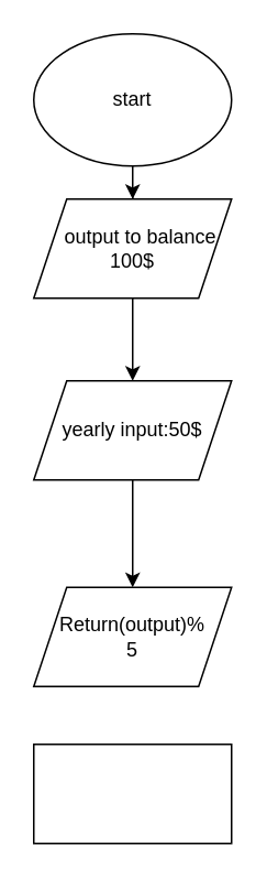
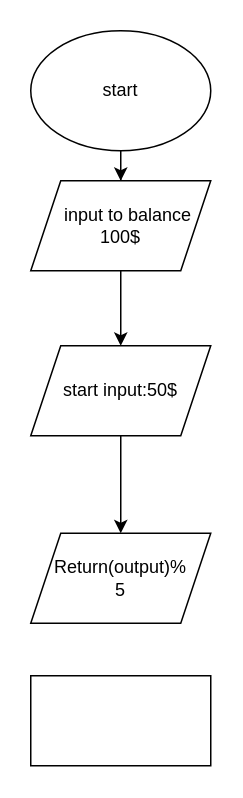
  <mxCell id="0" />
  <mxCell id="1" parent="0" />
  <mxCell id="2" style="edgeStyle=orthogonalEdgeStyle;rounded=0;orthogonalLoop=1;jettySize=auto;html=1;entryX=0.5;entryY=0;entryDx=0;entryDy=0;" edge="1" parent="1" source="3" target="7"><mxGeometry relative="1" as="geometry" /></mxCell>
  <mxCell id="3" value="start" style="ellipse;whiteSpace=wrap;html=1;" vertex="1" parent="1"><mxGeometry x="20" y="20" width="120" height="80" as="geometry" /></mxCell>
  <mxCell id="4" style="edgeStyle=orthogonalEdgeStyle;rounded=0;orthogonalLoop=1;jettySize=auto;html=1;exitX=0.5;exitY=1;exitDx=0;exitDy=0;" edge="1" parent="1"><mxGeometry relative="1" as="geometry"><mxPoint x="80" y="180" as="sourcePoint" /><mxPoint x="80" y="230" as="targetPoint" /></mxGeometry></mxCell>
  <mxCell id="5" style="edgeStyle=orthogonalEdgeStyle;rounded=0;orthogonalLoop=1;jettySize=auto;html=1;exitX=0.5;exitY=1;exitDx=0;exitDy=0;entryX=0.5;entryY=0;entryDx=0;entryDy=0;" edge="1" parent="1" source="6" target="8"><mxGeometry relative="1" as="geometry" /></mxCell>
- <mxCell id="6" value="yearly input:50$" style="shape=parallelogram;perimeter=parallelogramPerimeter;whiteSpace=wrap;html=1;fixedSize=1;" vertex="1" parent="1"><mxGeometry x="20" y="230" width="120" height="60" as="geometry" /></mxCell>
- <mxCell id="7" value="&amp;nbsp; &amp;nbsp;output to balance &lt;br&gt;100$" style="shape=parallelogram;perimeter=parallelogramPerimeter;whiteSpace=wrap;html=1;fixedSize=1;" vertex="1" parent="1"><mxGeometry x="20" y="120" width="120" height="60" as="geometry" /></mxCell>
+ <mxCell id="6" value="start input:50$" style="shape=parallelogram;perimeter=parallelogramPerimeter;whiteSpace=wrap;html=1;fixedSize=1;" vertex="1" parent="1"><mxGeometry x="20" y="230" width="120" height="60" as="geometry" /></mxCell>
+ <mxCell id="7" value="&amp;nbsp; &amp;nbsp;input to balance &lt;br&gt;100$" style="shape=parallelogram;perimeter=parallelogramPerimeter;whiteSpace=wrap;html=1;fixedSize=1;" vertex="1" parent="1"><mxGeometry x="20" y="120" width="120" height="60" as="geometry" /></mxCell>
  <mxCell id="8" value="Return(output)%&lt;br&gt;5" style="shape=parallelogram;perimeter=parallelogramPerimeter;whiteSpace=wrap;html=1;fixedSize=1;" vertex="1" parent="1"><mxGeometry x="20" y="355" width="120" height="60" as="geometry" /></mxCell>
  <mxCell id="9" value="" style="rounded=0;whiteSpace=wrap;html=1;" vertex="1" parent="1"><mxGeometry x="20" y="450" width="120" height="60" as="geometry" /></mxCell>
